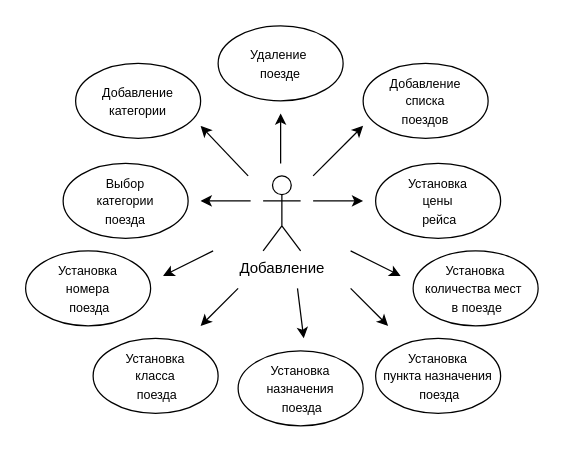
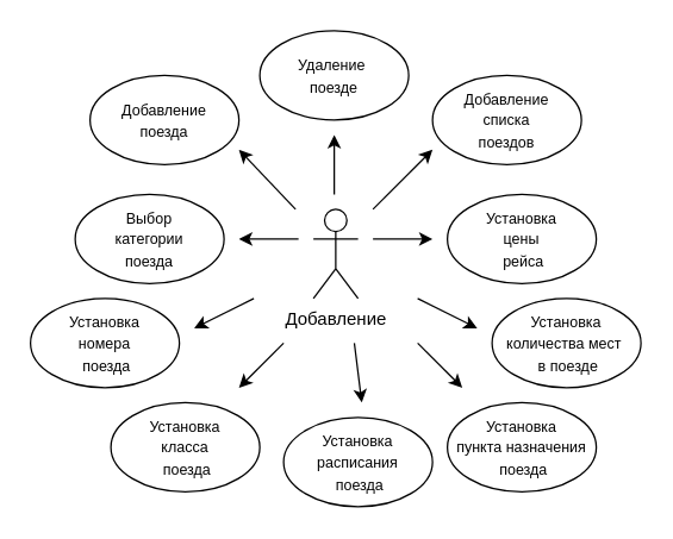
  <mxCell id="0" />
  <mxCell id="1" parent="0" />
  <mxCell id="2" value="Добавление" style="shape=umlActor;verticalLabelPosition=bottom;verticalAlign=top;html=1;outlineConnect=0;" parent="1" vertex="1"><mxGeometry x="210" y="140" width="30" height="60" as="geometry" /></mxCell>
  <mxCell id="3" value="" style="endArrow=classic;html=1;rounded=0;" parent="1" edge="1"><mxGeometry width="50" height="50" relative="1" as="geometry"><mxPoint x="200" y="160" as="sourcePoint" /><mxPoint x="160" y="160" as="targetPoint" /></mxGeometry></mxCell>
  <mxCell id="4" value="&lt;font style=&quot;font-size: 10px;&quot;&gt;Выбор&lt;br&gt;категории&lt;br&gt;поезда&lt;/font&gt;" style="ellipse;whiteSpace=wrap;html=1;" parent="1" vertex="1"><mxGeometry x="50" y="130" width="100" height="60" as="geometry" /></mxCell>
  <mxCell id="5" value="" style="endArrow=classic;html=1;rounded=0;" parent="1" edge="1"><mxGeometry width="50" height="50" relative="1" as="geometry"><mxPoint x="224" y="130" as="sourcePoint" /><mxPoint x="224" y="90" as="targetPoint" /></mxGeometry></mxCell>
  <mxCell id="6" value="&lt;font style=&quot;font-size: 10px;&quot;&gt;Удаление&amp;nbsp;&lt;br&gt;поезде&lt;br&gt;&lt;/font&gt;" style="ellipse;whiteSpace=wrap;html=1;" parent="1" vertex="1"><mxGeometry x="174" y="20" width="100" height="60" as="geometry" /></mxCell>
  <mxCell id="7" value="" style="endArrow=classic;html=1;rounded=0;" parent="1" edge="1"><mxGeometry width="50" height="50" relative="1" as="geometry"><mxPoint x="250" y="160" as="sourcePoint" /><mxPoint x="290" y="160" as="targetPoint" /></mxGeometry></mxCell>
  <mxCell id="8" value="&lt;span style=&quot;font-size: 10px;&quot;&gt;Установка&lt;br&gt;цены&lt;br&gt;&amp;nbsp;рейса&lt;/span&gt;" style="ellipse;whiteSpace=wrap;html=1;" parent="1" vertex="1"><mxGeometry x="300" y="130" width="100" height="60" as="geometry" /></mxCell>
  <mxCell id="9" value="" style="endArrow=classic;html=1;rounded=0;" parent="1" edge="1"><mxGeometry width="50" height="50" relative="1" as="geometry"><mxPoint x="250" y="140" as="sourcePoint" /><mxPoint x="290" y="100" as="targetPoint" /></mxGeometry></mxCell>
  <mxCell id="10" value="&lt;span style=&quot;font-size: 10px;&quot;&gt;Добавление&lt;br&gt;списка&lt;br&gt;поездов&lt;/span&gt;" style="ellipse;whiteSpace=wrap;html=1;" parent="1" vertex="1"><mxGeometry x="290" y="50" width="100" height="60" as="geometry" /></mxCell>
  <mxCell id="11" value="" style="endArrow=classic;html=1;rounded=0;" parent="1" edge="1"><mxGeometry width="50" height="50" relative="1" as="geometry"><mxPoint x="198" y="140" as="sourcePoint" /><mxPoint x="160" y="100" as="targetPoint" /></mxGeometry></mxCell>
- <mxCell id="12" value="&lt;span style=&quot;font-size: 10px;&quot;&gt;Добавление&lt;br&gt;категории&lt;br&gt;&lt;/span&gt;" style="ellipse;whiteSpace=wrap;html=1;" parent="1" vertex="1"><mxGeometry x="60" y="50" width="100" height="60" as="geometry" /></mxCell>
+ <mxCell id="12" value="&lt;span style=&quot;font-size: 10px;&quot;&gt;Добавление&lt;br&gt;поезда&lt;br&gt;&lt;/span&gt;" style="ellipse;whiteSpace=wrap;html=1;" parent="1" vertex="1"><mxGeometry x="60" y="50" width="100" height="60" as="geometry" /></mxCell>
  <mxCell id="13" value="" style="endArrow=classic;html=1;rounded=0;" parent="1" edge="1"><mxGeometry width="50" height="50" relative="1" as="geometry"><mxPoint x="237.5" y="230" as="sourcePoint" /><mxPoint x="242.5" y="270" as="targetPoint" /></mxGeometry></mxCell>
- <mxCell id="14" value="&lt;span style=&quot;font-size: 10px;&quot;&gt;Установка&lt;br&gt;назначения&lt;br&gt;&amp;nbsp;поезда&lt;/span&gt;" style="ellipse;whiteSpace=wrap;html=1;" parent="1" vertex="1"><mxGeometry x="190" y="280" width="100" height="60" as="geometry" /></mxCell>
+ <mxCell id="14" value="&lt;span style=&quot;font-size: 10px;&quot;&gt;Установка&lt;br&gt;расписания&lt;br&gt;&amp;nbsp;поезда&lt;/span&gt;" style="ellipse;whiteSpace=wrap;html=1;" parent="1" vertex="1"><mxGeometry x="190" y="280" width="100" height="60" as="geometry" /></mxCell>
  <mxCell id="15" value="" style="endArrow=classic;html=1;rounded=0;" parent="1" edge="1"><mxGeometry width="50" height="50" relative="1" as="geometry"><mxPoint x="190" y="230" as="sourcePoint" /><mxPoint x="160" y="260" as="targetPoint" /></mxGeometry></mxCell>
  <mxCell id="16" value="&lt;span style=&quot;font-size: 10px;&quot;&gt;Установка&lt;br&gt;класса&lt;br&gt;&amp;nbsp;поезда&lt;/span&gt;" style="ellipse;whiteSpace=wrap;html=1;" parent="1" vertex="1"><mxGeometry x="74" y="270" width="100" height="60" as="geometry" /></mxCell>
  <mxCell id="17" value="" style="endArrow=classic;html=1;rounded=0;" parent="1" edge="1"><mxGeometry width="50" height="50" relative="1" as="geometry"><mxPoint x="170" y="200" as="sourcePoint" /><mxPoint x="130" y="220" as="targetPoint" /></mxGeometry></mxCell>
  <mxCell id="18" value="&lt;span style=&quot;font-size: 10px;&quot;&gt;Установка&lt;br&gt;номера&lt;br&gt;&amp;nbsp;поезда&lt;/span&gt;" style="ellipse;whiteSpace=wrap;html=1;" parent="1" vertex="1"><mxGeometry x="20" y="200" width="100" height="60" as="geometry" /></mxCell>
  <mxCell id="19" value="" style="endArrow=classic;html=1;rounded=0;" parent="1" edge="1"><mxGeometry width="50" height="50" relative="1" as="geometry"><mxPoint x="280" y="230" as="sourcePoint" /><mxPoint x="310" y="260" as="targetPoint" /></mxGeometry></mxCell>
  <mxCell id="20" value="&lt;span style=&quot;font-size: 10px;&quot;&gt;Установка&lt;br&gt;пункта назначения&lt;br&gt;&amp;nbsp;поезда&lt;/span&gt;" style="ellipse;whiteSpace=wrap;html=1;" parent="1" vertex="1"><mxGeometry x="300" y="270" width="100" height="60" as="geometry" /></mxCell>
  <mxCell id="21" value="" style="endArrow=classic;html=1;rounded=0;" parent="1" edge="1"><mxGeometry width="50" height="50" relative="1" as="geometry"><mxPoint x="280" y="200" as="sourcePoint" /><mxPoint x="320" y="220" as="targetPoint" /></mxGeometry></mxCell>
  <mxCell id="22" value="&lt;span style=&quot;font-size: 10px;&quot;&gt;Установка&lt;br&gt;количества мест&amp;nbsp;&lt;br&gt;&amp;nbsp;в поезде&lt;/span&gt;" style="ellipse;whiteSpace=wrap;html=1;" parent="1" vertex="1"><mxGeometry x="330" y="200" width="100" height="60" as="geometry" /></mxCell>
